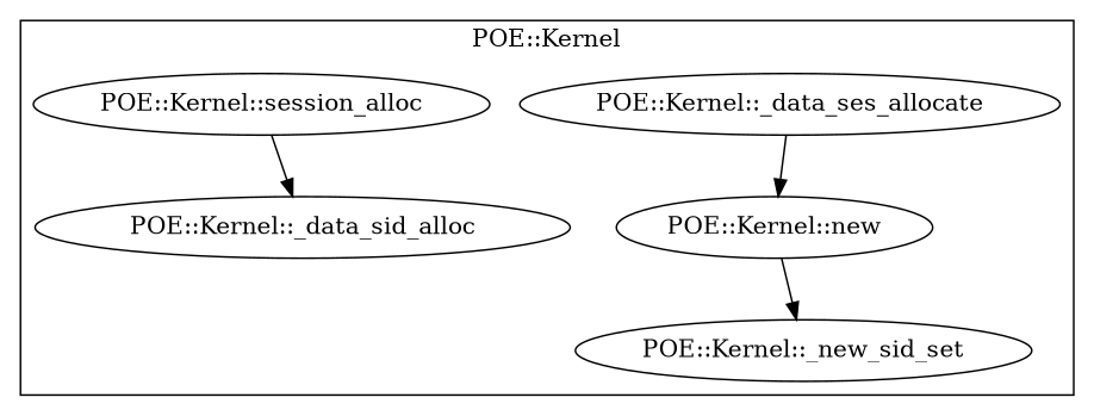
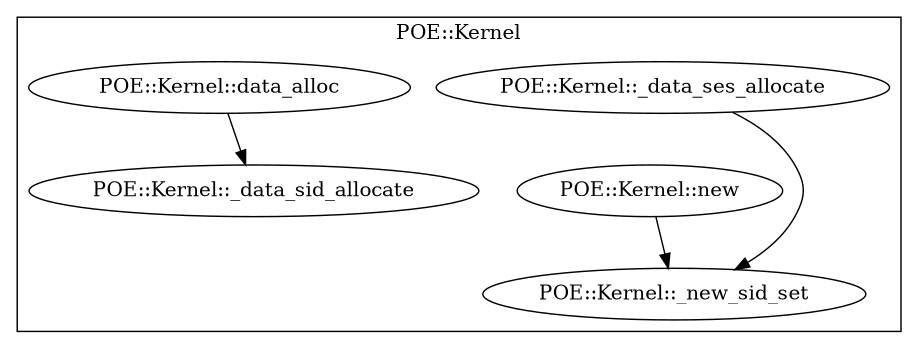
  digraph {
    "POE::Kernel::new"
    "POE::Kernel::_data_ses_allocate"
    n3 [label="POE::Kernel::_new_sid_set"]
-   "POE::Kernel::_data_sid_allocate" [label="POE::Kernel::_data_sid_alloc"]
-   "POE::Kernel::session_alloc"
+   "POE::Kernel::_data_sid_allocate"
+   "POE::Kernel::session_alloc" [label="POE::Kernel::data_alloc"]
    subgraph cluster_1 {
      label="POE::Kernel"
      "POE::Kernel::new"
      "POE::Kernel::_data_ses_allocate"
      n3
      "POE::Kernel::_data_sid_allocate"
      "POE::Kernel::session_alloc"
    }
    "POE::Kernel::new" -> n3
-   "POE::Kernel::_data_ses_allocate" -> "POE::Kernel::new"
+   "POE::Kernel::_data_ses_allocate" -> n3
    "POE::Kernel::session_alloc" -> "POE::Kernel::_data_sid_allocate"
  }
